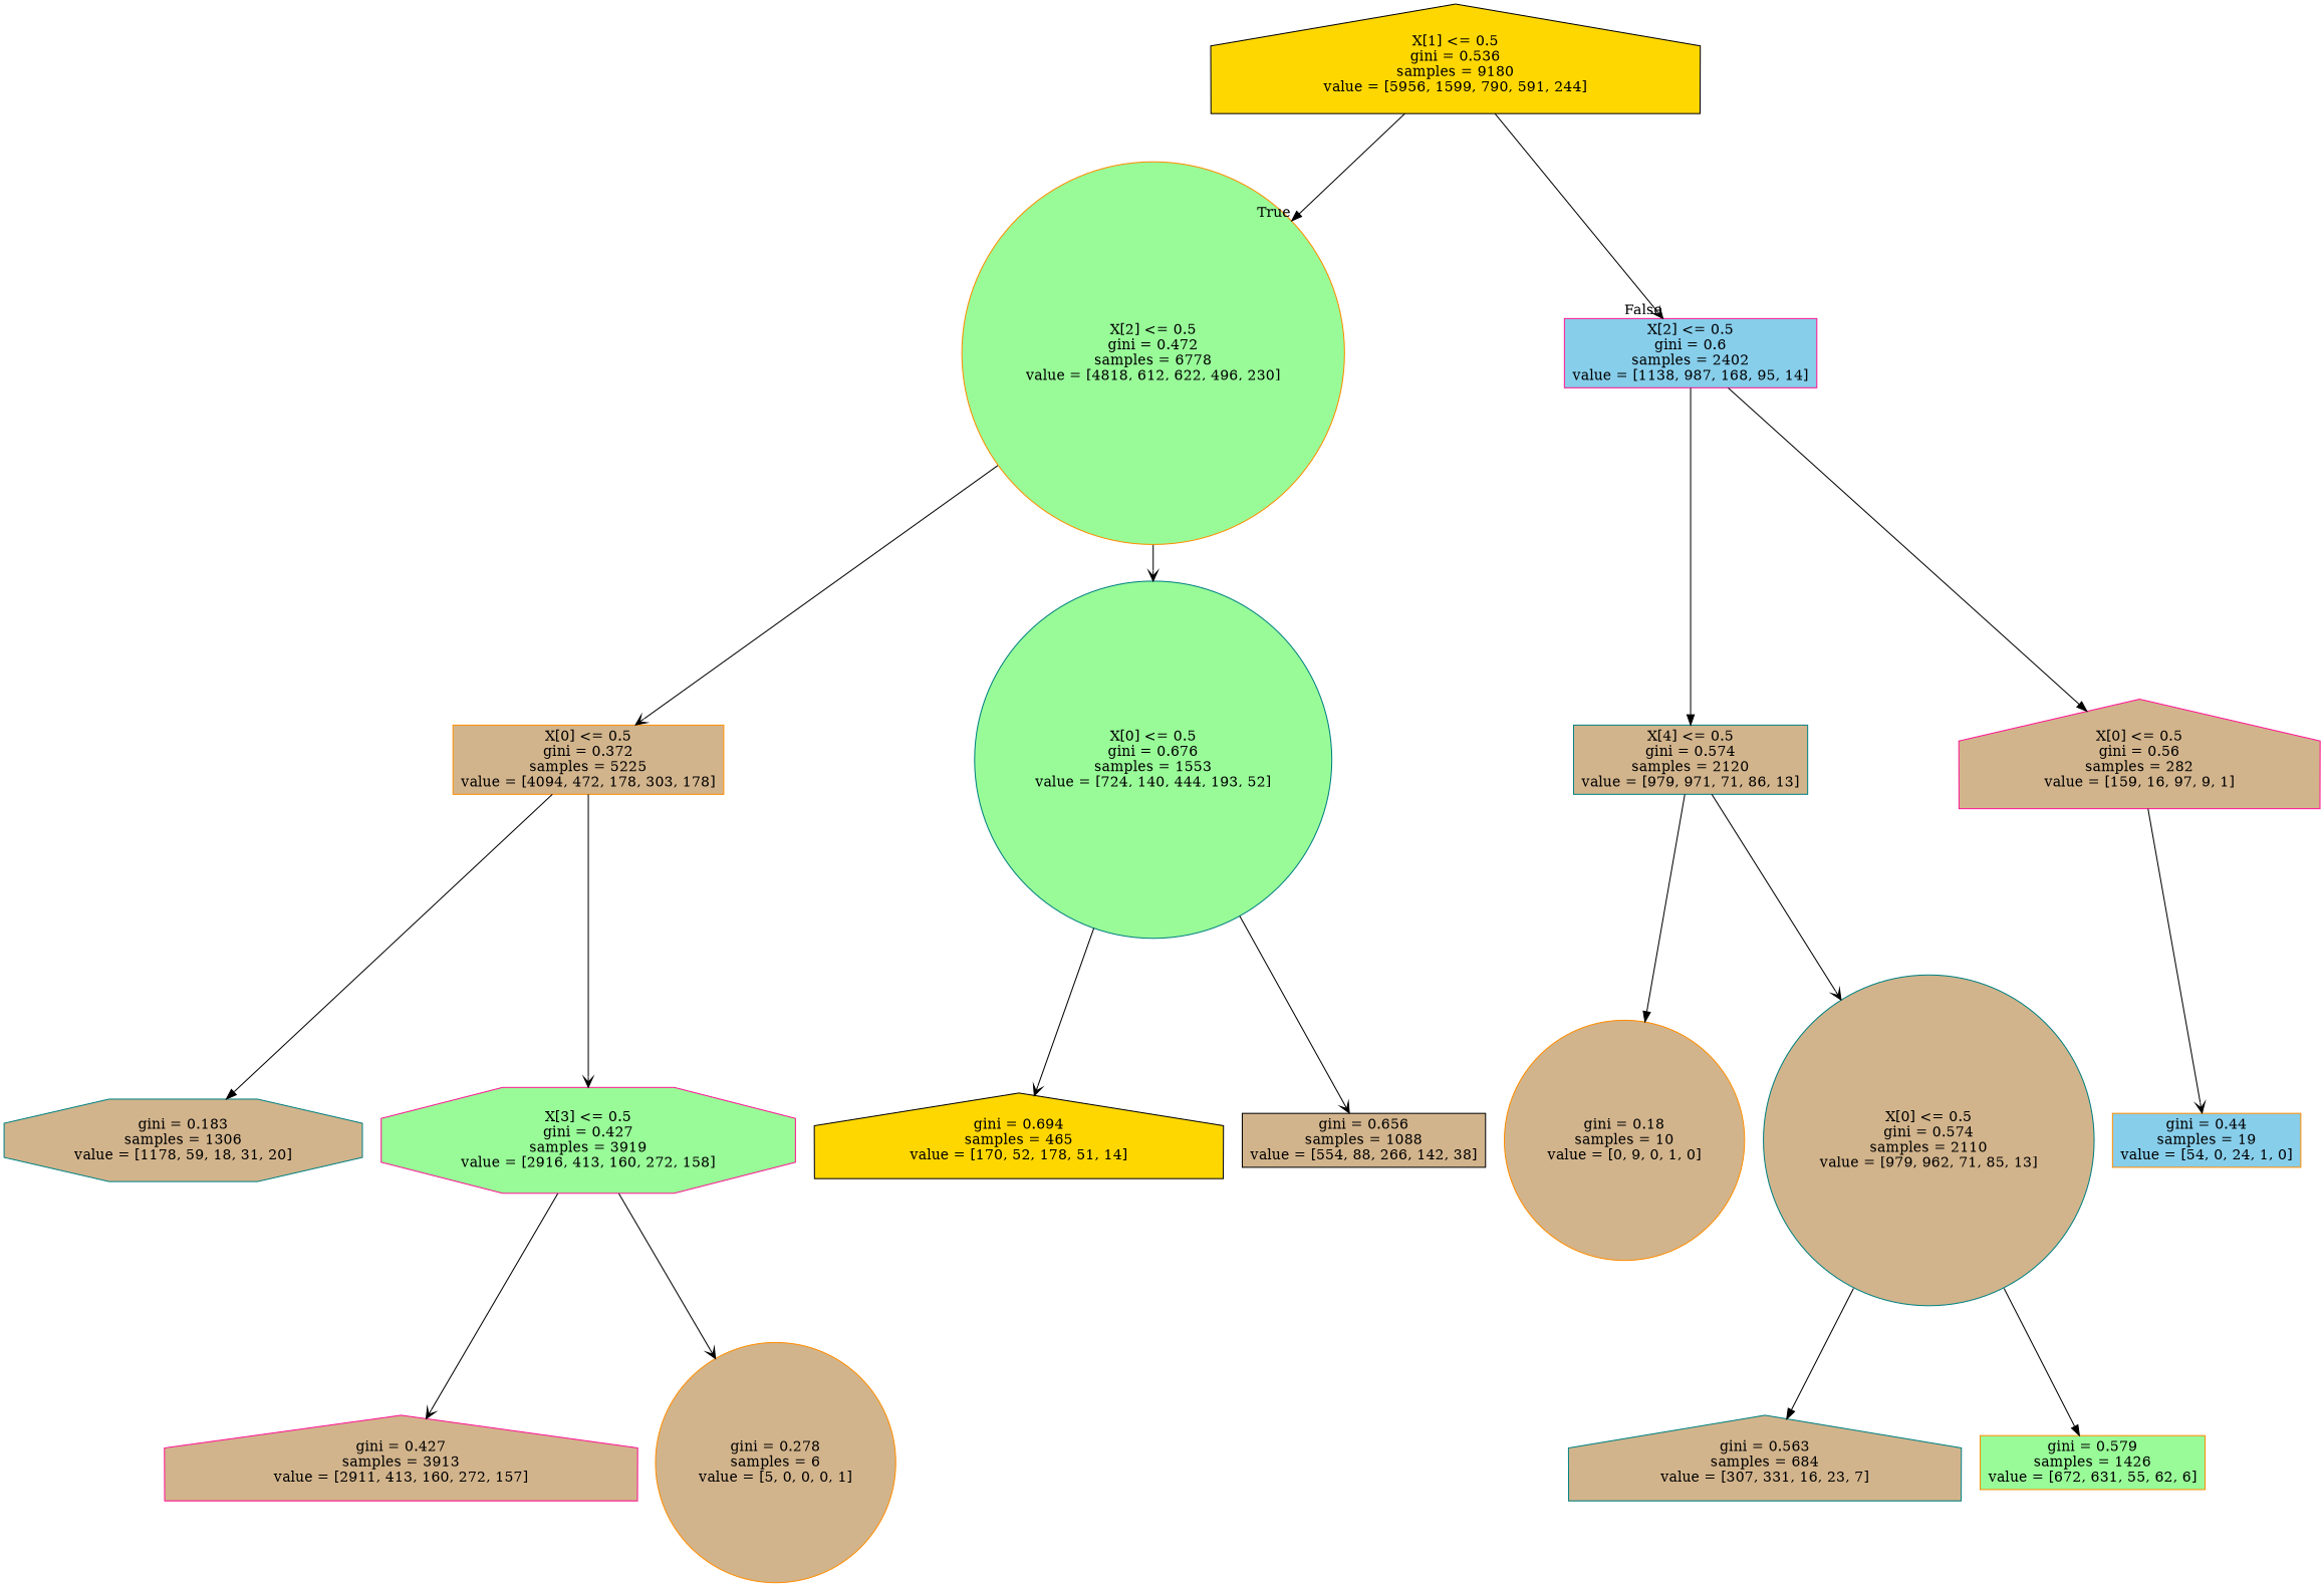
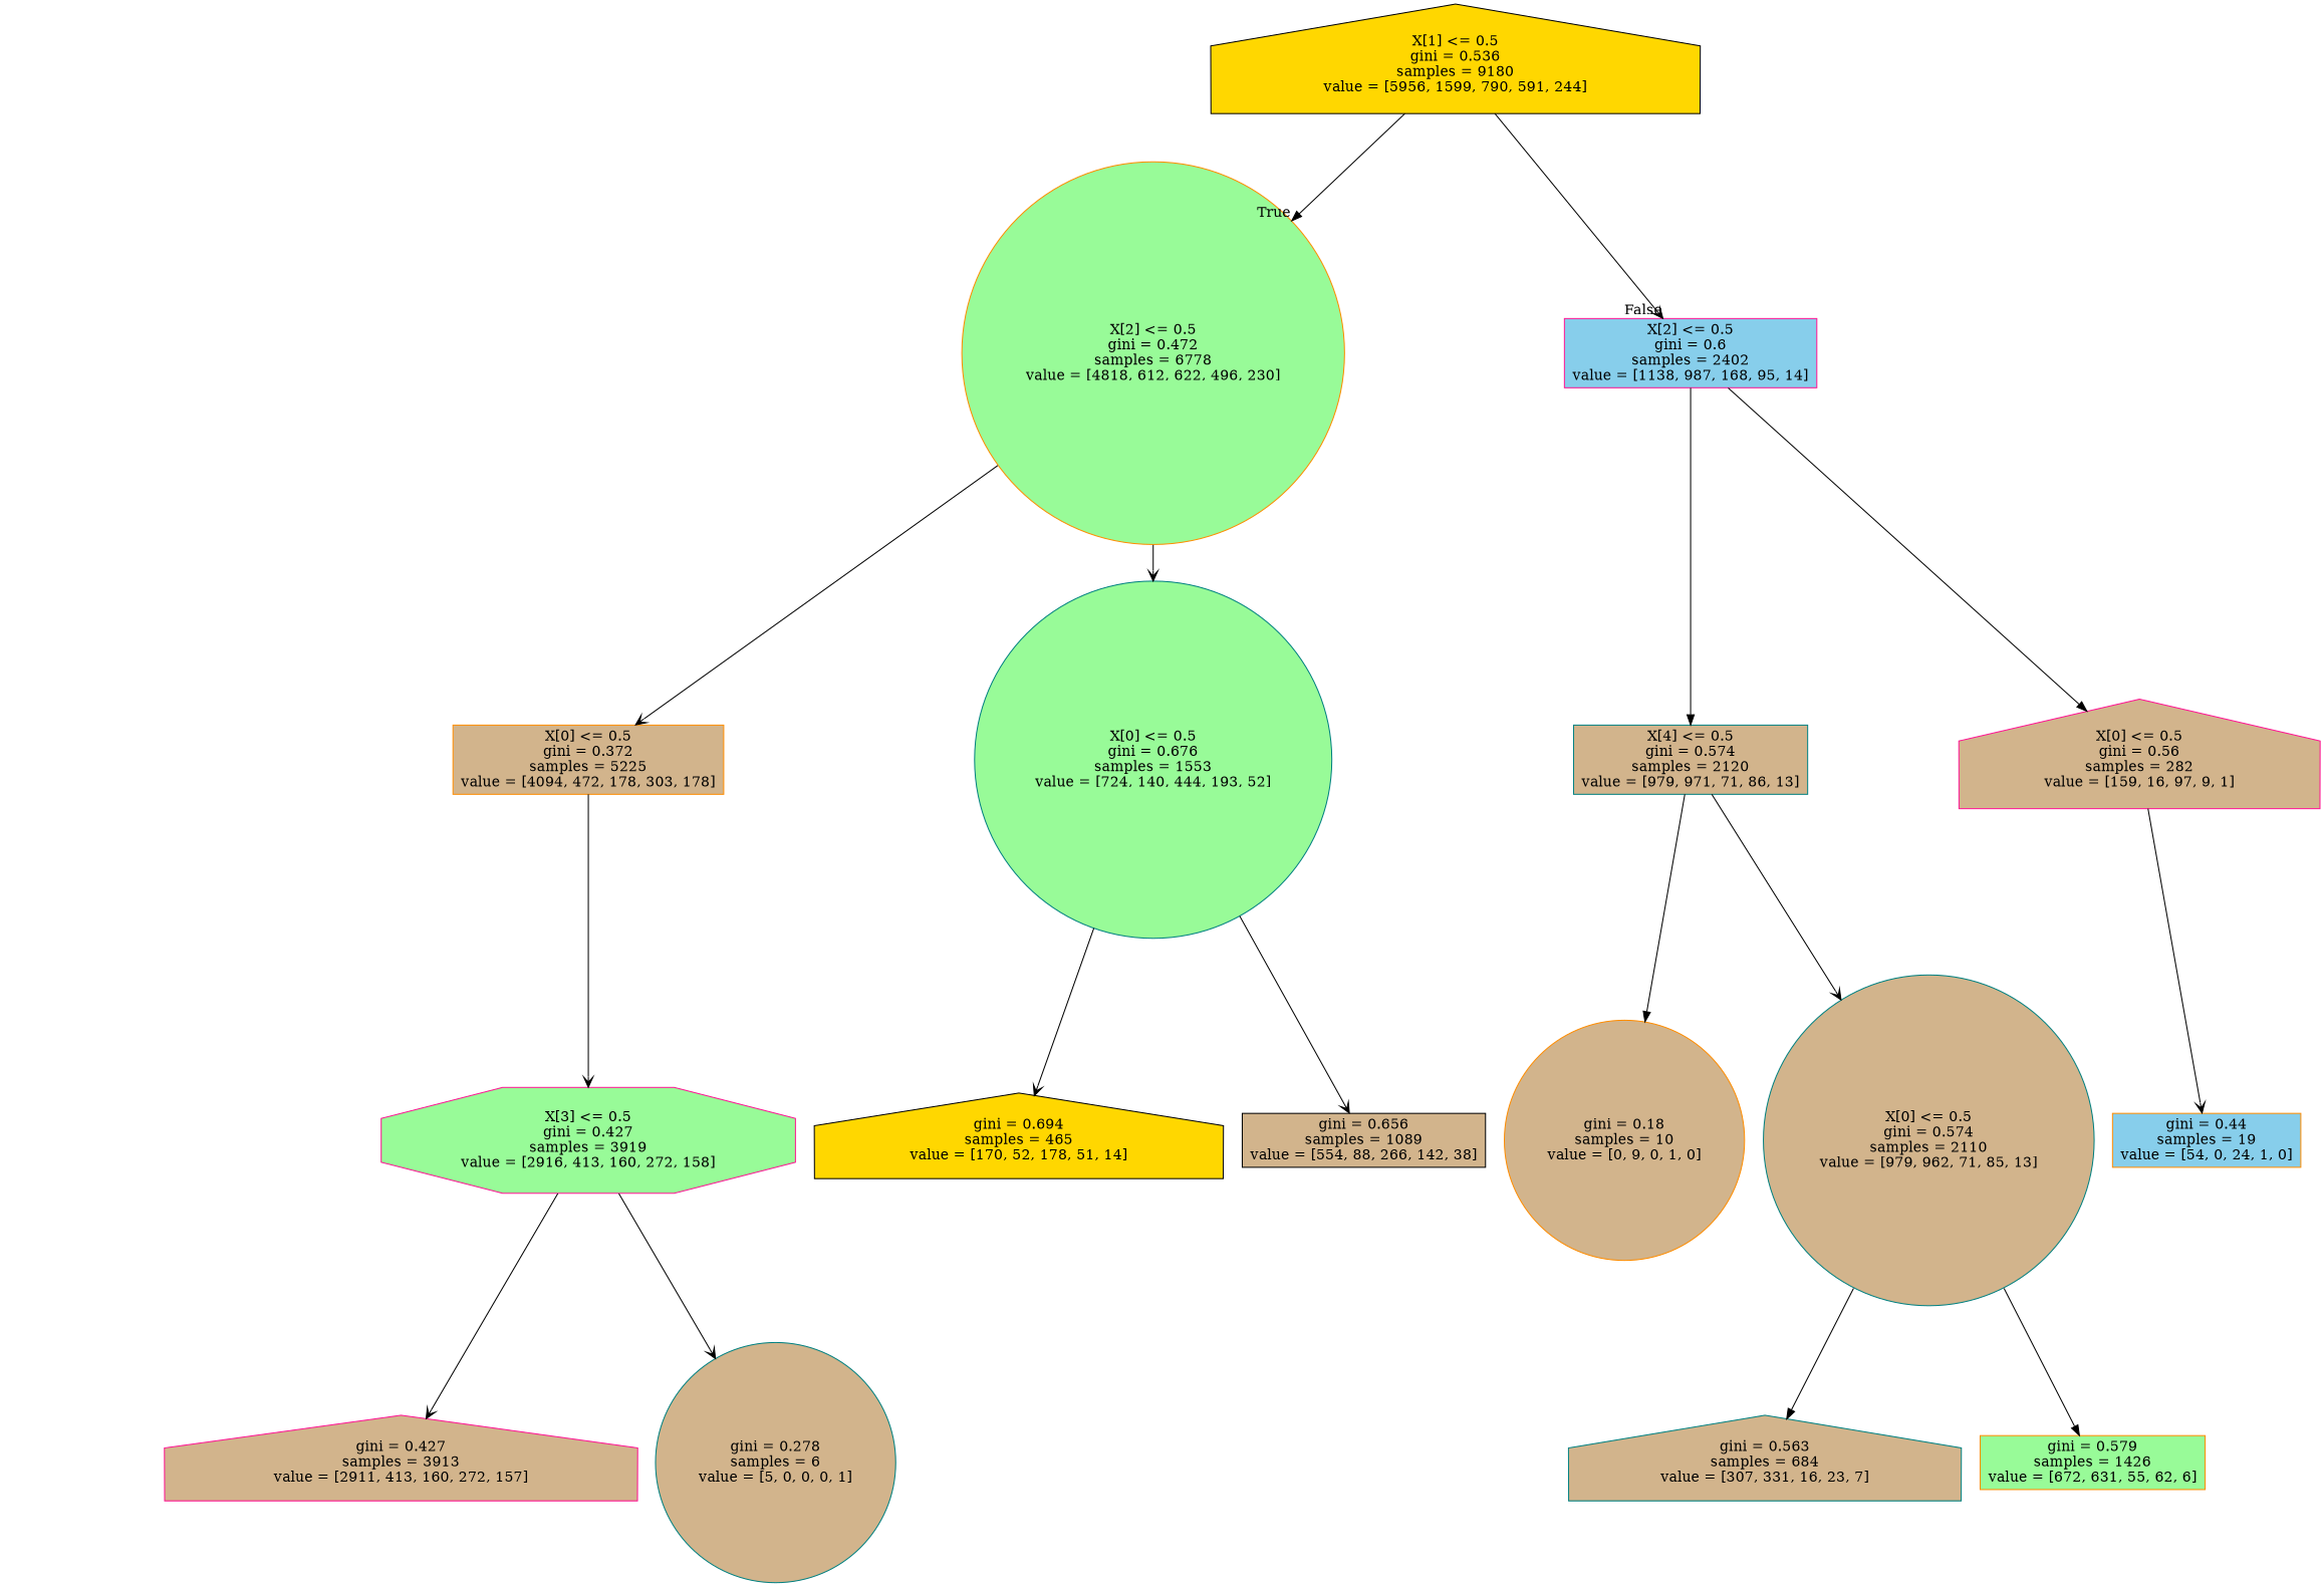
  digraph {
    node [color=teal fillcolor=tan shape=box style=filled]
    edge [arrowhead=vee]
    n1 [color=black fillcolor=gold label="X[1] <= 0.5\ngini = 0.536\nsamples = 9180\nvalue = [5956, 1599, 790, 591, 244]" shape=house]
    n2 [color=darkorange fillcolor=palegreen label="X[2] <= 0.5\ngini = 0.472\nsamples = 6778\nvalue = [4818, 612, 622, 496, 230]" shape=circle]
    n3 [color=deeppink fillcolor=skyblue label="X[2] <= 0.5\ngini = 0.6\nsamples = 2402\nvalue = [1138, 987, 168, 95, 14]"]
    n4 [color=darkorange label="X[0] <= 0.5\ngini = 0.372\nsamples = 5225\nvalue = [4094, 472, 178, 303, 178]"]
    n5 [fillcolor=palegreen label="X[0] <= 0.5\ngini = 0.676\nsamples = 1553\nvalue = [724, 140, 444, 193, 52]" shape=circle]
    n6 [label="X[4] <= 0.5\ngini = 0.574\nsamples = 2120\nvalue = [979, 971, 71, 86, 13]"]
    n7 [color=deeppink label="X[0] <= 0.5\ngini = 0.56\nsamples = 282\nvalue = [159, 16, 97, 9, 1]" shape=house]
-   n8 [label="gini = 0.183\nsamples = 1306\nvalue = [1178, 59, 18, 31, 20]" shape=octagon]
    n9 [color=deeppink fillcolor=palegreen label="X[3] <= 0.5\ngini = 0.427\nsamples = 3919\nvalue = [2916, 413, 160, 272, 158]" shape=octagon]
    n10 [color=black fillcolor=gold label="gini = 0.694\nsamples = 465\nvalue = [170, 52, 178, 51, 14]" shape=house]
-   n11 [color=black label="gini = 0.656\nsamples = 1088\nvalue = [554, 88, 266, 142, 38]"]
+   n11 [color=black label="gini = 0.656\nsamples = 1089\nvalue = [554, 88, 266, 142, 38]"]
    n12 [color=deeppink label="gini = 0.427\nsamples = 3913\nvalue = [2911, 413, 160, 272, 157]" shape=house]
-   n13 [color=darkorange label="gini = 0.278\nsamples = 6\nvalue = [5, 0, 0, 0, 1]" shape=circle]
+   n13 [label="gini = 0.278\nsamples = 6\nvalue = [5, 0, 0, 0, 1]" shape=circle]
    n14 [color=darkorange label="gini = 0.18\nsamples = 10\nvalue = [0, 9, 0, 1, 0]" shape=circle]
    n15 [label="X[0] <= 0.5\ngini = 0.574\nsamples = 2110\nvalue = [979, 962, 71, 85, 13]" shape=circle]
    n16 [color=darkorange fillcolor=skyblue label="gini = 0.44\nsamples = 19\nvalue = [54, 0, 24, 1, 0]"]
    n17 [label="gini = 0.563\nsamples = 684\nvalue = [307, 331, 16, 23, 7]" shape=house]
    n18 [color=darkorange fillcolor=palegreen label="gini = 0.579\nsamples = 1426\nvalue = [672, 631, 55, 62, 6]"]
    n1 -> n2 [arrowhead=normal headlabel=True labelangle=45 labeldistance=2.5]
    n1 -> n3 [headlabel=False labelangle=-45 labeldistance=2.5]
    n2 -> n4
    n2 -> n5
    n3 -> n6 [arrowhead=normal]
    n3 -> n7 [arrowhead=normal]
-   n4 -> n8 [arrowhead=normal]
    n4 -> n9
    n5 -> n10
    n5 -> n11
    n6 -> n14 [arrowhead=normal]
    n6 -> n15
    n7 -> n16
    n9 -> n12
    n9 -> n13
    n15 -> n17 [arrowhead=normal]
    n15 -> n18 [arrowhead=normal]
  }
